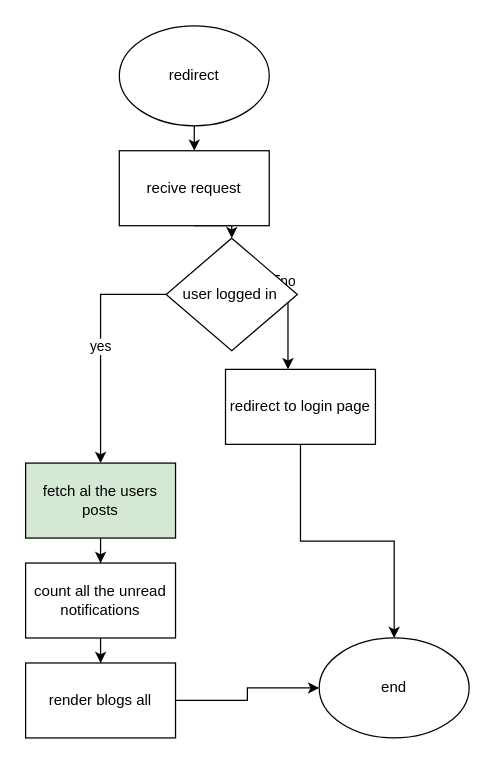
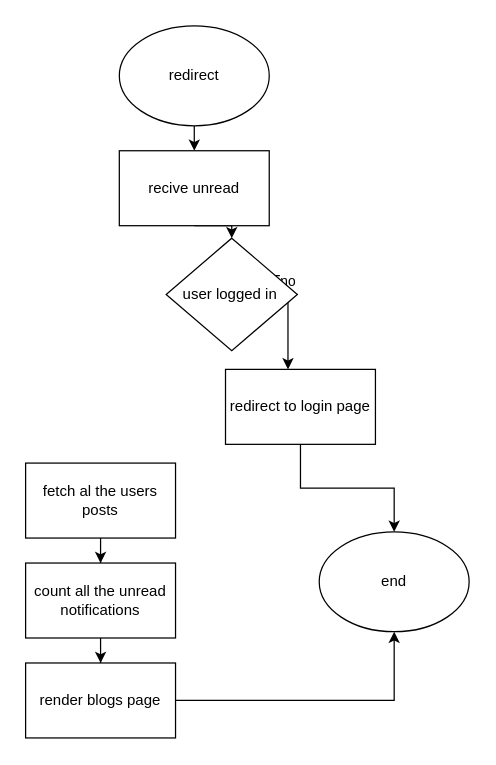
  <mxCell id="0" />
  <mxCell id="1" parent="0" />
- <mxCell id="2" value="end" style="ellipse;whiteSpace=wrap;html=1;" vertex="1" parent="1"><mxGeometry x="255" y="510" width="120" height="80" as="geometry" /></mxCell>
+ <mxCell id="2" value="end" style="ellipse;whiteSpace=wrap;html=1;" vertex="1" parent="1"><mxGeometry x="255" y="425" width="120" height="80" as="geometry" /></mxCell>
  <mxCell id="3" style="edgeStyle=orthogonalEdgeStyle;rounded=0;orthogonalLoop=1;jettySize=auto;html=1;exitX=0.5;exitY=1;exitDx=0;exitDy=0;entryX=0.5;entryY=0;entryDx=0;entryDy=0;" edge="1" parent="1" source="4" target="10"><mxGeometry relative="1" as="geometry" /></mxCell>
  <mxCell id="4" value="redirect" style="ellipse;whiteSpace=wrap;html=1;" vertex="1" parent="1"><mxGeometry x="95" y="20" width="120" height="80" as="geometry" /></mxCell>
  <mxCell id="5" value="" style="edgeStyle=orthogonalEdgeStyle;rounded=0;orthogonalLoop=1;jettySize=auto;html=1;" edge="1" parent="1" source="6" target="8"><mxGeometry relative="1" as="geometry" /></mxCell>
- <mxCell id="6" value="fetch al the users posts" style="whiteSpace=wrap;html=1;fillColor=#d5e8d4;" vertex="1" parent="1"><mxGeometry x="20" y="370" width="120" height="60" as="geometry" /></mxCell>
+ <mxCell id="6" value="fetch al the users posts" style="whiteSpace=wrap;html=1;" vertex="1" parent="1"><mxGeometry x="20" y="370" width="120" height="60" as="geometry" /></mxCell>
  <mxCell id="7" value="" style="edgeStyle=orthogonalEdgeStyle;rounded=0;orthogonalLoop=1;jettySize=auto;html=1;" edge="1" parent="1" source="8" target="12"><mxGeometry relative="1" as="geometry" /></mxCell>
  <mxCell id="8" value="count all the unread notifications" style="whiteSpace=wrap;html=1;" vertex="1" parent="1"><mxGeometry x="20" y="450" width="120" height="60" as="geometry" /></mxCell>
  <mxCell id="9" style="edgeStyle=orthogonalEdgeStyle;rounded=0;orthogonalLoop=1;jettySize=auto;html=1;exitX=0.5;exitY=1;exitDx=0;exitDy=0;entryX=0.5;entryY=0;entryDx=0;entryDy=0;" edge="1" parent="1" source="10" target="15"><mxGeometry relative="1" as="geometry" /></mxCell>
- <mxCell id="10" value="recive request" style="whiteSpace=wrap;html=1;" vertex="1" parent="1"><mxGeometry x="95" y="120" width="120" height="60" as="geometry" /></mxCell>
+ <mxCell id="10" value="recive unread" style="whiteSpace=wrap;html=1;" vertex="1" parent="1"><mxGeometry x="95" y="120" width="120" height="60" as="geometry" /></mxCell>
  <mxCell id="11" value="" style="edgeStyle=orthogonalEdgeStyle;rounded=0;orthogonalLoop=1;jettySize=auto;html=1;" edge="1" parent="1" source="12" target="2"><mxGeometry relative="1" as="geometry" /></mxCell>
- <mxCell id="12" value="render blogs all" style="whiteSpace=wrap;html=1;" vertex="1" parent="1"><mxGeometry x="20" y="530" width="120" height="60" as="geometry" /></mxCell>
+ <mxCell id="12" value="render blogs page" style="whiteSpace=wrap;html=1;" vertex="1" parent="1"><mxGeometry x="20" y="530" width="120" height="60" as="geometry" /></mxCell>
  <mxCell id="13" value="no" style="edgeStyle=orthogonalEdgeStyle;rounded=0;orthogonalLoop=1;jettySize=auto;html=1;exitX=1;exitY=0.5;exitDx=0;exitDy=0;" edge="1" parent="1" source="15" target="17"><mxGeometry relative="1" as="geometry"><Array as="points"><mxPoint x="208" y="220" /><mxPoint x="230" y="220" /></Array></mxGeometry></mxCell>
- <mxCell id="14" value="yes" style="edgeStyle=orthogonalEdgeStyle;rounded=0;orthogonalLoop=1;jettySize=auto;html=1;exitX=0;exitY=0.5;exitDx=0;exitDy=0;entryX=0.5;entryY=0;entryDx=0;entryDy=0;" edge="1" parent="1" source="15" target="6"><mxGeometry relative="1" as="geometry" /></mxCell>
  <mxCell id="15" value="user logged in&amp;nbsp;" style="rhombus;whiteSpace=wrap;html=1;" vertex="1" parent="1"><mxGeometry x="132.5" y="190" width="105" height="90" as="geometry" /></mxCell>
  <mxCell id="16" style="edgeStyle=orthogonalEdgeStyle;rounded=0;orthogonalLoop=1;jettySize=auto;html=1;entryX=0.5;entryY=0;entryDx=0;entryDy=0;" edge="1" parent="1" source="17" target="2"><mxGeometry relative="1" as="geometry" /></mxCell>
  <mxCell id="17" value="redirect to login page" style="whiteSpace=wrap;html=1;" vertex="1" parent="1"><mxGeometry x="180" y="295" width="120" height="60" as="geometry" /></mxCell>
